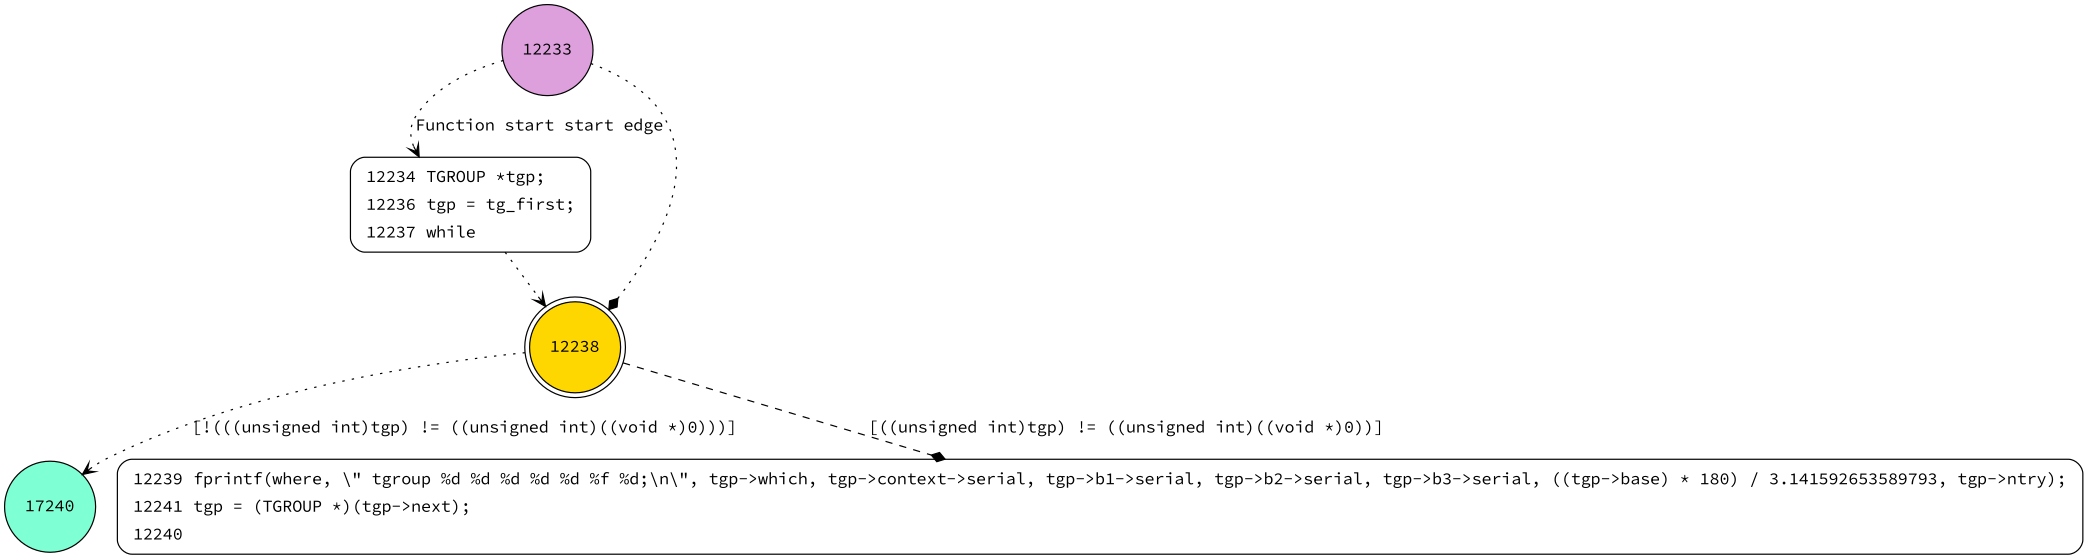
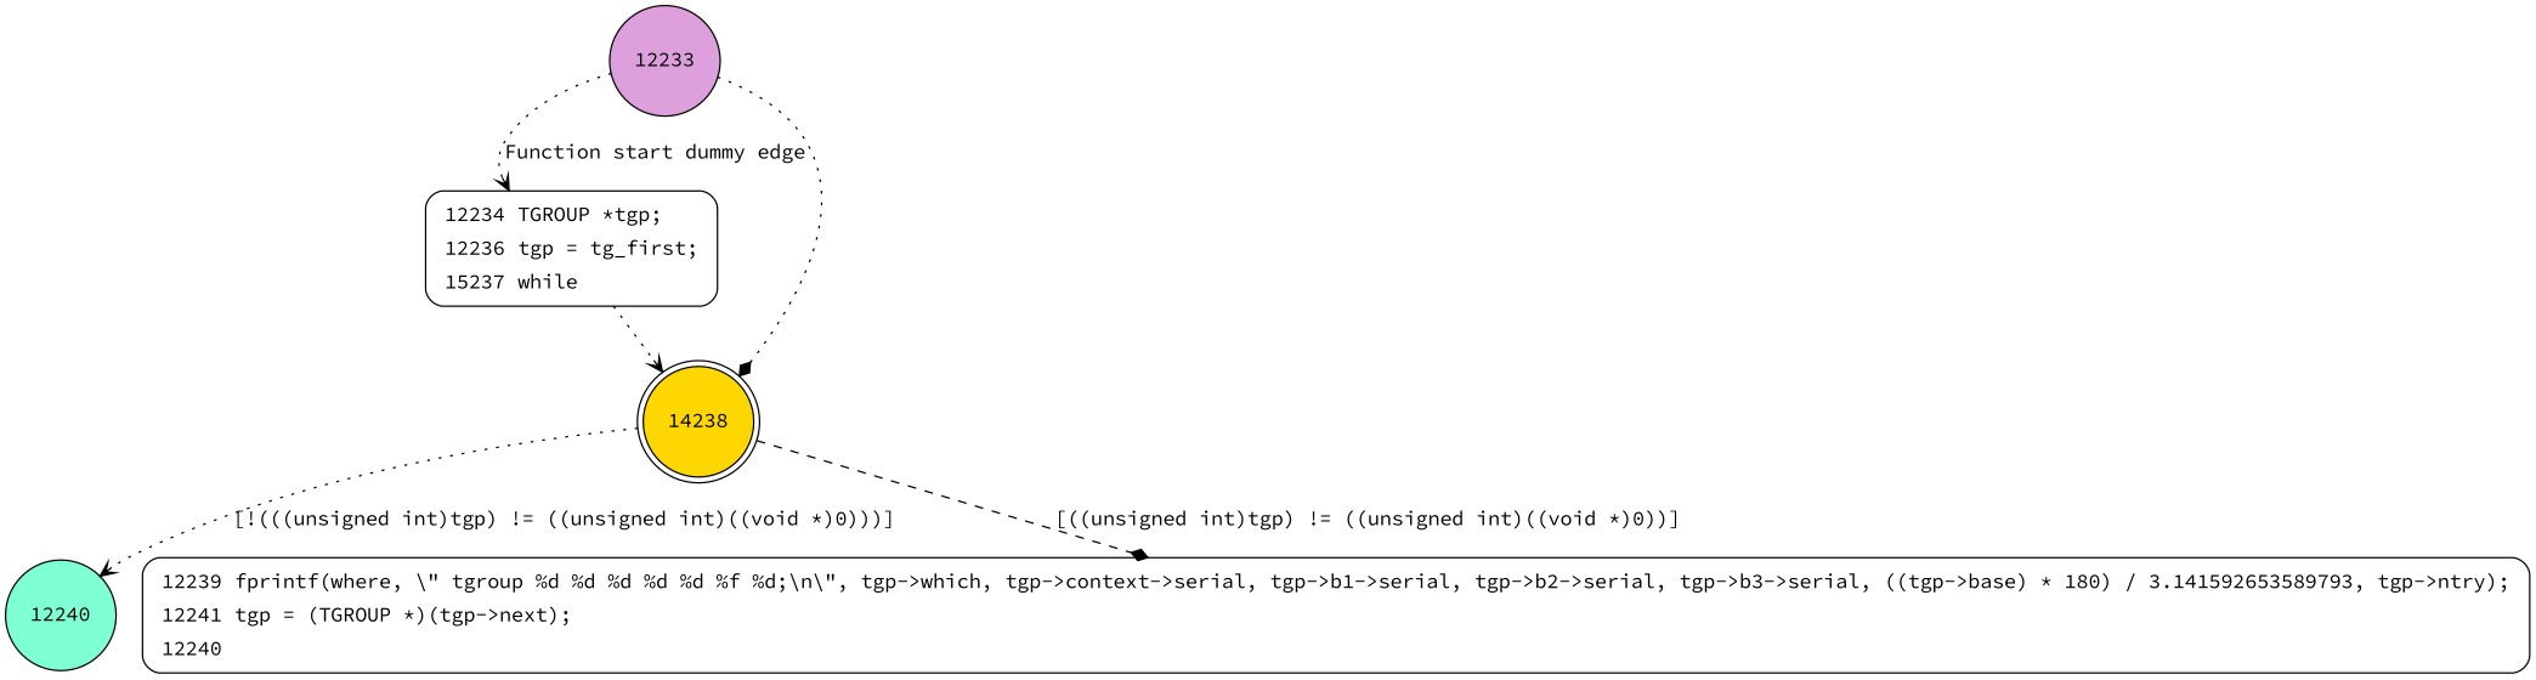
  digraph {
    fontname="Source Code Pro"
    node [fillcolor=white fontname="Source Code Pro" shape=circle style=filled]
    edge [arrowhead=vee fontname="Source Code Pro" style=dotted]
    12233 [fillcolor=plum]
-   n2 [label=<<table border="0" cellborder="0" cellpadding="3" bgcolor="white"><tr><td align="right">12234</td><td align="left">TGROUP *tgp;</td></tr><tr><td align="right">12236</td><td align="left">tgp = tg_first;</td></tr><tr><td align="right">12237</td><td align="left">while</td></tr></table>> penwidth=1 shape=Mrecord style="filled,bold"]
-   12238 [fillcolor=gold shape=doublecircle]
-   12240 [fillcolor=aquamarine label=17240]
+   n2 [label=<<table border="0" cellborder="0" cellpadding="3" bgcolor="white"><tr><td align="right">12234</td><td align="left">TGROUP *tgp;</td></tr><tr><td align="right">12236</td><td align="left">tgp = tg_first;</td></tr><tr><td align="right">15237</td><td align="left">while</td></tr></table>> penwidth=1 shape=Mrecord style="filled,bold"]
+   12238 [fillcolor=gold shape=doublecircle label=14238]
+   12240 [fillcolor=aquamarine]
    n5 [label=<<table border="0" cellborder="0" cellpadding="3" bgcolor="white"><tr><td align="right">12239</td><td align="left">fprintf(where, \" tgroup %d %d %d %d %d %f %d;\n\", tgp-&gt;which, tgp-&gt;context-&gt;serial, tgp-&gt;b1-&gt;serial, tgp-&gt;b2-&gt;serial, tgp-&gt;b3-&gt;serial, ((tgp-&gt;base) * 180) / 3.141592653589793, tgp-&gt;ntry);</td></tr><tr><td align="right">12241</td><td align="left">tgp = (TGROUP *)(tgp-&gt;next);</td></tr><tr><td align="right">12240</td><td align="left"></td></tr></table>> penwidth=1 shape=Mrecord style="filled,bold"]
-   12233 -> n2 [label="Function start start edge"]
+   12233 -> n2 [label="Function start dummy edge"]
    12233 -> 12238 [arrowhead=diamond]
    n2 -> 12238
    12238 -> 12240 [label="[!(((unsigned int)tgp) != ((unsigned int)((void *)0)))]"]
    12238 -> n5 [arrowhead=diamond label="[((unsigned int)tgp) != ((unsigned int)((void *)0))]" style=dashed]
  }
